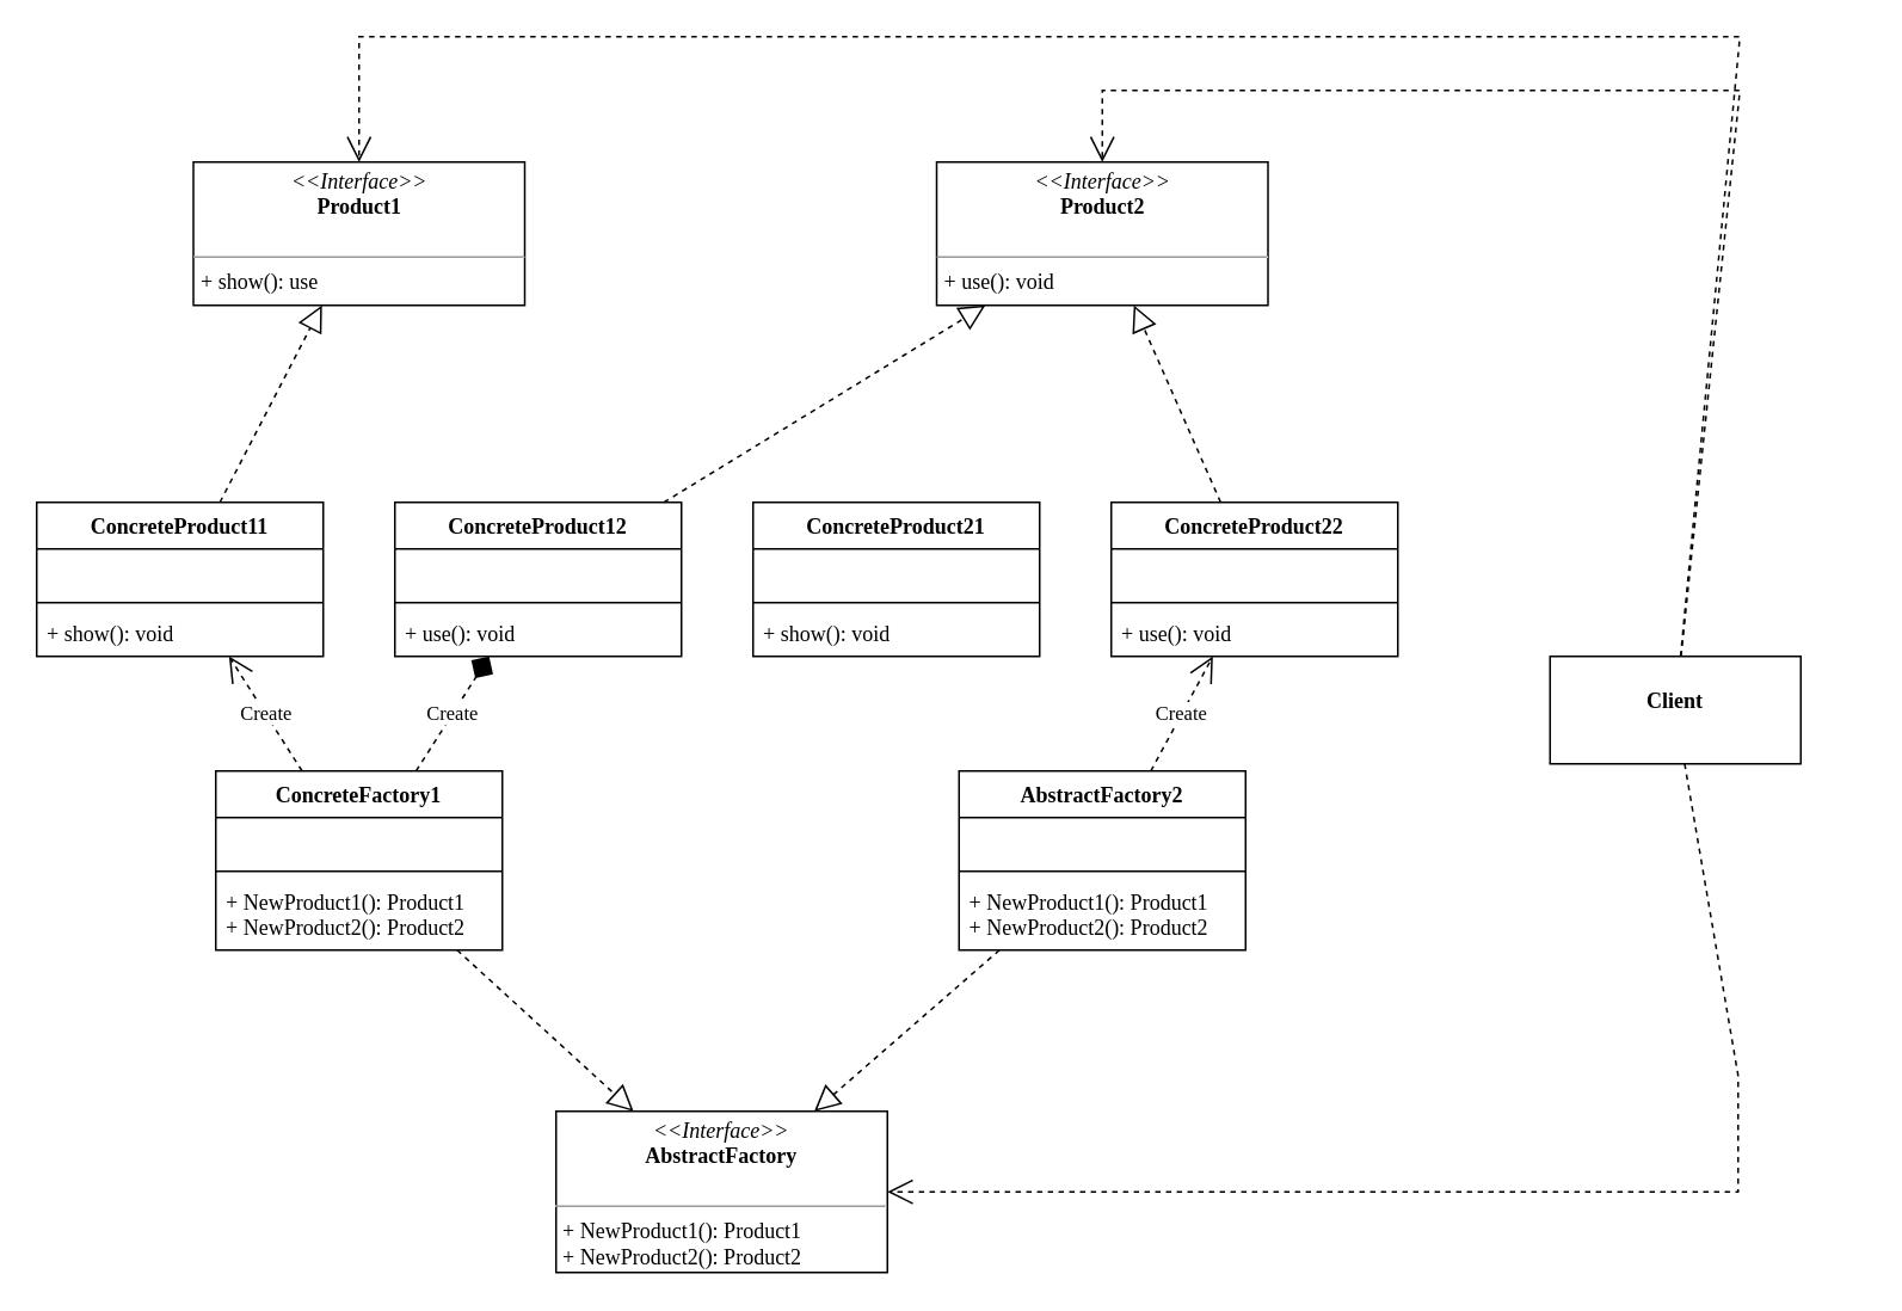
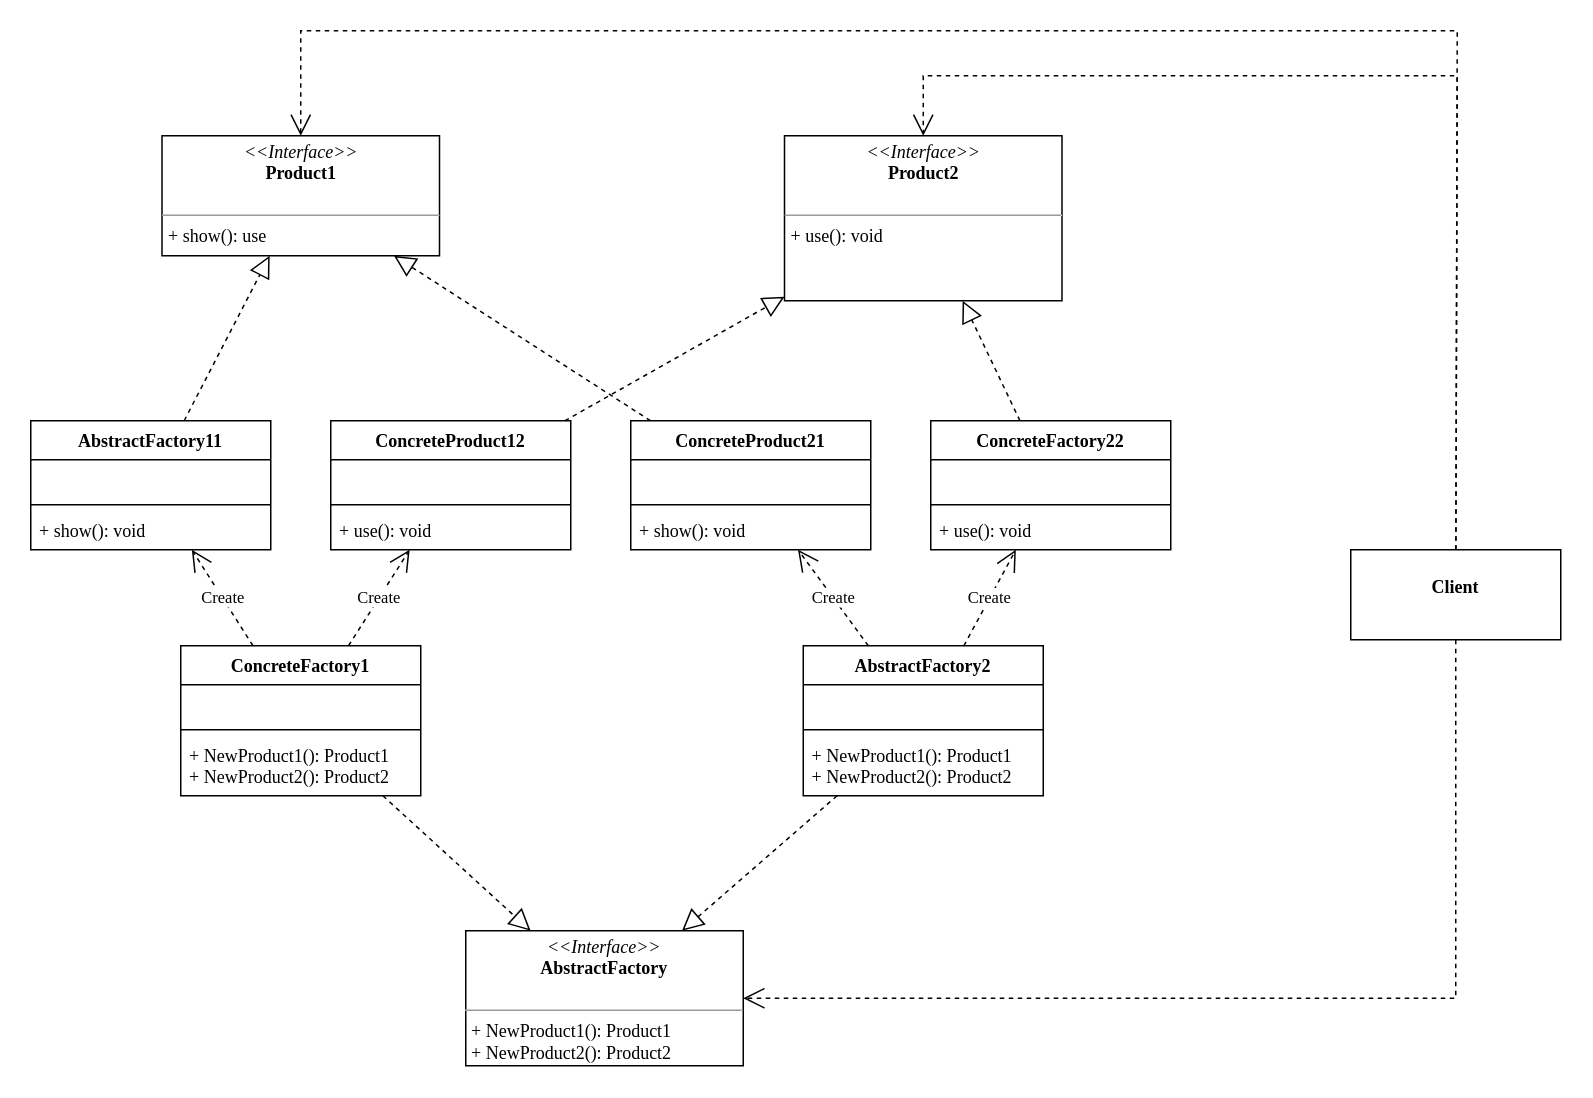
  <mxCell id="0" />
  <mxCell id="1" parent="0" />
  <mxCell id="2" value="Create" style="endArrow=open;endSize=12;dashed=1;html=1;fontFamily=Times New Roman;" parent="1" source="34" target="15" edge="1"><mxGeometry width="160" relative="1" as="geometry"><mxPoint x="-30" y="308.5" as="sourcePoint" /><mxPoint x="130" y="308.5" as="targetPoint" /></mxGeometry></mxCell>
- <mxCell id="3" value="&lt;p style=&quot;margin: 0px ; margin-top: 4px ; text-align: center&quot;&gt;&lt;br&gt;&lt;b&gt;Client&lt;/b&gt;&lt;/p&gt;" style="verticalAlign=top;align=left;overflow=fill;fontSize=12;fontFamily=Times New Roman;html=1;" parent="1" vertex="1"><mxGeometry x="865" y="366" width="140" height="60" as="geometry" /></mxCell>
+ <mxCell id="3" value="&lt;p style=&quot;margin: 0px ; margin-top: 4px ; text-align: center&quot;&gt;&lt;br&gt;&lt;b&gt;Client&lt;/b&gt;&lt;/p&gt;" style="verticalAlign=top;align=left;overflow=fill;fontSize=12;fontFamily=Times New Roman;html=1;" parent="1" vertex="1"><mxGeometry x="900" y="366" width="140" height="60" as="geometry" /></mxCell>
  <mxCell id="4" value="" style="endArrow=open;endSize=12;dashed=1;html=1;fontFamily=Times New Roman;jumpStyle=none;rounded=0;entryX=0.5;entryY=0;entryDx=0;entryDy=0;" parent="1" source="3" target="5" edge="1"><mxGeometry width="160" relative="1" as="geometry"><mxPoint x="810" y="349" as="sourcePoint" /><mxPoint x="440" y="176" as="targetPoint" /><Array as="points"><mxPoint x="971" y="50" /><mxPoint x="615" y="50" /></Array></mxGeometry></mxCell>
- <mxCell id="5" value="&lt;p style=&quot;margin: 0px ; margin-top: 4px ; text-align: center&quot;&gt;&lt;i&gt;&amp;lt;&amp;lt;Interface&amp;gt;&amp;gt;&lt;/i&gt;&lt;br&gt;&lt;b&gt;Product2&lt;/b&gt;&lt;/p&gt;&lt;p style=&quot;margin: 0px ; margin-left: 4px&quot;&gt;&lt;br&gt;&lt;/p&gt;&lt;hr size=&quot;1&quot;&gt;&lt;p style=&quot;margin: 0px ; margin-left: 4px&quot;&gt;+ use(): void&lt;br&gt;&lt;/p&gt;" style="verticalAlign=top;align=left;overflow=fill;fontSize=12;fontFamily=Times New Roman;html=1;" parent="1" vertex="1"><mxGeometry x="522.5" y="90" width="185" height="80" as="geometry" /></mxCell>
+ <mxCell id="5" value="&lt;p style=&quot;margin: 0px ; margin-top: 4px ; text-align: center&quot;&gt;&lt;i&gt;&amp;lt;&amp;lt;Interface&amp;gt;&amp;gt;&lt;/i&gt;&lt;br&gt;&lt;b&gt;Product2&lt;/b&gt;&lt;/p&gt;&lt;p style=&quot;margin: 0px ; margin-left: 4px&quot;&gt;&lt;br&gt;&lt;/p&gt;&lt;hr size=&quot;1&quot;&gt;&lt;p style=&quot;margin: 0px ; margin-left: 4px&quot;&gt;+ use(): void&lt;br&gt;&lt;/p&gt;" style="verticalAlign=top;align=left;overflow=fill;fontSize=12;fontFamily=Times New Roman;html=1;" parent="1" vertex="1"><mxGeometry x="522.5" y="90" width="185" height="110" as="geometry" /></mxCell>
  <mxCell id="6" style="edgeStyle=orthogonalEdgeStyle;rounded=0;orthogonalLoop=1;jettySize=auto;html=1;exitX=0.5;exitY=1;exitDx=0;exitDy=0;" parent="1" source="5" target="5" edge="1"><mxGeometry relative="1" as="geometry" /></mxCell>
+ <mxCell id="7" value="Create" style="endArrow=open;endSize=12;dashed=1;html=1;fontFamily=Times New Roman;" parent="1" source="39" target="27" edge="1"><mxGeometry width="160" relative="1" as="geometry"><mxPoint x="330" y="308.5" as="sourcePoint" /><mxPoint x="530" y="356" as="targetPoint" /></mxGeometry></mxCell>
  <mxCell id="8" value="&lt;p style=&quot;margin: 0px ; margin-top: 4px ; text-align: center&quot;&gt;&lt;i&gt;&amp;lt;&amp;lt;Interface&amp;gt;&amp;gt;&lt;/i&gt;&lt;br&gt;&lt;b&gt;AbstractFactory&lt;/b&gt;&lt;/p&gt;&lt;p style=&quot;margin: 0px ; margin-left: 4px&quot;&gt;&lt;br&gt;&lt;/p&gt;&lt;hr size=&quot;1&quot;&gt;&lt;p style=&quot;margin: 0px ; margin-left: 4px&quot;&gt;+ NewProduct1(): Product1&lt;br&gt;&lt;/p&gt;&lt;p style=&quot;margin: 0px ; margin-left: 4px&quot;&gt;+ NewProduct2(): Product2&lt;/p&gt;" style="verticalAlign=top;align=left;overflow=fill;fontSize=12;fontFamily=Times New Roman;html=1;" parent="1" vertex="1"><mxGeometry x="310" y="620" width="185" height="90" as="geometry" /></mxCell>
  <mxCell id="9" value="" style="endArrow=block;dashed=1;endFill=0;endSize=12;html=1;fontFamily=Times New Roman;" parent="1" source="34" target="8" edge="1"><mxGeometry width="160" relative="1" as="geometry"><mxPoint x="100" y="560" as="sourcePoint" /><mxPoint x="260" y="560" as="targetPoint" /></mxGeometry></mxCell>
  <mxCell id="10" value="" style="endArrow=block;dashed=1;endFill=0;endSize=12;html=1;fontFamily=Times New Roman;" parent="1" source="39" target="8" edge="1"><mxGeometry width="160" relative="1" as="geometry"><mxPoint x="510" y="600" as="sourcePoint" /><mxPoint x="670" y="600" as="targetPoint" /></mxGeometry></mxCell>
  <mxCell id="11" value="" style="endArrow=open;endSize=12;dashed=1;html=1;fontFamily=Times New Roman;jumpStyle=none;rounded=0;" parent="1" source="3" target="8" edge="1"><mxGeometry width="160" relative="1" as="geometry"><mxPoint x="809.738" y="380" as="sourcePoint" /><mxPoint x="452.5" y="180.206" as="targetPoint" /><Array as="points"><mxPoint x="970" y="600" /><mxPoint x="970" y="665" /></Array></mxGeometry></mxCell>
  <mxCell id="12" value="&lt;p style=&quot;margin: 0px ; margin-top: 4px ; text-align: center&quot;&gt;&lt;i&gt;&amp;lt;&amp;lt;Interface&amp;gt;&amp;gt;&lt;/i&gt;&lt;br&gt;&lt;b&gt;Product1&lt;/b&gt;&lt;/p&gt;&lt;p style=&quot;margin: 0px ; margin-left: 4px&quot;&gt;&lt;br&gt;&lt;/p&gt;&lt;hr size=&quot;1&quot;&gt;&lt;p style=&quot;margin: 0px ; margin-left: 4px&quot;&gt;+ show(): use&lt;br&gt;&lt;/p&gt;" style="verticalAlign=top;align=left;overflow=fill;fontSize=12;fontFamily=Times New Roman;html=1;" parent="1" vertex="1"><mxGeometry x="107.5" y="90" width="185" height="80" as="geometry" /></mxCell>
  <mxCell id="13" value="" style="endArrow=block;dashed=1;endFill=0;endSize=12;html=1;fontFamily=Times New Roman;" parent="1" source="15" target="12" edge="1"><mxGeometry width="160" relative="1" as="geometry"><mxPoint x="260" y="281.018" as="sourcePoint" /><mxPoint x="376.276" y="220" as="targetPoint" /></mxGeometry></mxCell>
- <mxCell id="15" value="ConcreteProduct11" style="swimlane;fontStyle=1;align=center;verticalAlign=top;childLayout=stackLayout;horizontal=1;startSize=26;horizontalStack=0;resizeParent=1;resizeParentMax=0;resizeLast=0;collapsible=1;marginBottom=0;fontFamily=Times New Roman;" parent="1" vertex="1"><mxGeometry x="20" y="280" width="160" height="86" as="geometry" /></mxCell>
+ <mxCell id="14" value="" style="endArrow=block;dashed=1;endFill=0;endSize=12;html=1;fontFamily=Times New Roman;" parent="1" source="27" target="12" edge="1"><mxGeometry width="160" relative="1" as="geometry"><mxPoint x="270" y="291.018" as="sourcePoint" /><mxPoint x="386.276" y="230" as="targetPoint" /></mxGeometry></mxCell>
+ <mxCell id="15" value="AbstractFactory11" style="swimlane;fontStyle=1;align=center;verticalAlign=top;childLayout=stackLayout;horizontal=1;startSize=26;horizontalStack=0;resizeParent=1;resizeParentMax=0;resizeLast=0;collapsible=1;marginBottom=0;fontFamily=Times New Roman;" parent="1" vertex="1"><mxGeometry x="20" y="280" width="160" height="86" as="geometry" /></mxCell>
  <mxCell id="16" value=" " style="text;strokeColor=none;fillColor=none;align=left;verticalAlign=top;spacingLeft=4;spacingRight=4;overflow=hidden;rotatable=0;points=[[0,0.5],[1,0.5]];portConstraint=eastwest;fontFamily=Times New Roman;" parent="15" vertex="1"><mxGeometry y="26" width="160" height="26" as="geometry" /></mxCell>
  <mxCell id="17" value="" style="line;strokeWidth=1;fillColor=none;align=left;verticalAlign=middle;spacingTop=-1;spacingLeft=3;spacingRight=3;rotatable=0;labelPosition=right;points=[];portConstraint=eastwest;fontFamily=Times New Roman;" parent="15" vertex="1"><mxGeometry y="52" width="160" height="8" as="geometry" /></mxCell>
  <mxCell id="18" value="+ show(): void" style="text;strokeColor=none;fillColor=none;align=left;verticalAlign=top;spacingLeft=4;spacingRight=4;overflow=hidden;rotatable=0;points=[[0,0.5],[1,0.5]];portConstraint=eastwest;fontFamily=Times New Roman;" parent="15" vertex="1"><mxGeometry y="60" width="160" height="26" as="geometry" /></mxCell>
  <mxCell id="19" value="ConcreteProduct12" style="swimlane;fontStyle=1;align=center;verticalAlign=top;childLayout=stackLayout;horizontal=1;startSize=26;horizontalStack=0;resizeParent=1;resizeParentMax=0;resizeLast=0;collapsible=1;marginBottom=0;fontFamily=Times New Roman;" parent="1" vertex="1"><mxGeometry x="220" y="280" width="160" height="86" as="geometry" /></mxCell>
  <mxCell id="20" value=" " style="text;strokeColor=none;fillColor=none;align=left;verticalAlign=top;spacingLeft=4;spacingRight=4;overflow=hidden;rotatable=0;points=[[0,0.5],[1,0.5]];portConstraint=eastwest;fontFamily=Times New Roman;" parent="19" vertex="1"><mxGeometry y="26" width="160" height="26" as="geometry" /></mxCell>
  <mxCell id="21" value="" style="line;strokeWidth=1;fillColor=none;align=left;verticalAlign=middle;spacingTop=-1;spacingLeft=3;spacingRight=3;rotatable=0;labelPosition=right;points=[];portConstraint=eastwest;fontFamily=Times New Roman;" parent="19" vertex="1"><mxGeometry y="52" width="160" height="8" as="geometry" /></mxCell>
  <mxCell id="22" value="+ use(): void" style="text;strokeColor=none;fillColor=none;align=left;verticalAlign=top;spacingLeft=4;spacingRight=4;overflow=hidden;rotatable=0;points=[[0,0.5],[1,0.5]];portConstraint=eastwest;fontFamily=Times New Roman;" parent="19" vertex="1"><mxGeometry y="60" width="160" height="26" as="geometry" /></mxCell>
- <mxCell id="23" value="ConcreteProduct22" style="swimlane;fontStyle=1;align=center;verticalAlign=top;childLayout=stackLayout;horizontal=1;startSize=26;horizontalStack=0;resizeParent=1;resizeParentMax=0;resizeLast=0;collapsible=1;marginBottom=0;fontFamily=Times New Roman;" parent="1" vertex="1"><mxGeometry x="620" y="280" width="160" height="86" as="geometry" /></mxCell>
+ <mxCell id="23" value="ConcreteFactory22" style="swimlane;fontStyle=1;align=center;verticalAlign=top;childLayout=stackLayout;horizontal=1;startSize=26;horizontalStack=0;resizeParent=1;resizeParentMax=0;resizeLast=0;collapsible=1;marginBottom=0;fontFamily=Times New Roman;" parent="1" vertex="1"><mxGeometry x="620" y="280" width="160" height="86" as="geometry" /></mxCell>
  <mxCell id="24" value=" " style="text;strokeColor=none;fillColor=none;align=left;verticalAlign=top;spacingLeft=4;spacingRight=4;overflow=hidden;rotatable=0;points=[[0,0.5],[1,0.5]];portConstraint=eastwest;fontFamily=Times New Roman;" parent="23" vertex="1"><mxGeometry y="26" width="160" height="26" as="geometry" /></mxCell>
  <mxCell id="25" value="" style="line;strokeWidth=1;fillColor=none;align=left;verticalAlign=middle;spacingTop=-1;spacingLeft=3;spacingRight=3;rotatable=0;labelPosition=right;points=[];portConstraint=eastwest;fontFamily=Times New Roman;" parent="23" vertex="1"><mxGeometry y="52" width="160" height="8" as="geometry" /></mxCell>
  <mxCell id="26" value="+ use(): void" style="text;strokeColor=none;fillColor=none;align=left;verticalAlign=top;spacingLeft=4;spacingRight=4;overflow=hidden;rotatable=0;points=[[0,0.5],[1,0.5]];portConstraint=eastwest;fontFamily=Times New Roman;" parent="23" vertex="1"><mxGeometry y="60" width="160" height="26" as="geometry" /></mxCell>
  <mxCell id="27" value="ConcreteProduct21" style="swimlane;fontStyle=1;align=center;verticalAlign=top;childLayout=stackLayout;horizontal=1;startSize=26;horizontalStack=0;resizeParent=1;resizeParentMax=0;resizeLast=0;collapsible=1;marginBottom=0;fontFamily=Times New Roman;" parent="1" vertex="1"><mxGeometry x="420" y="280" width="160" height="86" as="geometry" /></mxCell>
  <mxCell id="28" value=" " style="text;strokeColor=none;fillColor=none;align=left;verticalAlign=top;spacingLeft=4;spacingRight=4;overflow=hidden;rotatable=0;points=[[0,0.5],[1,0.5]];portConstraint=eastwest;fontFamily=Times New Roman;" parent="27" vertex="1"><mxGeometry y="26" width="160" height="26" as="geometry" /></mxCell>
  <mxCell id="29" value="" style="line;strokeWidth=1;fillColor=none;align=left;verticalAlign=middle;spacingTop=-1;spacingLeft=3;spacingRight=3;rotatable=0;labelPosition=right;points=[];portConstraint=eastwest;fontFamily=Times New Roman;" parent="27" vertex="1"><mxGeometry y="52" width="160" height="8" as="geometry" /></mxCell>
  <mxCell id="30" value="+ show(): void" style="text;strokeColor=none;fillColor=none;align=left;verticalAlign=top;spacingLeft=4;spacingRight=4;overflow=hidden;rotatable=0;points=[[0,0.5],[1,0.5]];portConstraint=eastwest;fontFamily=Times New Roman;" parent="27" vertex="1"><mxGeometry y="60" width="160" height="26" as="geometry" /></mxCell>
  <mxCell id="31" value="" style="endArrow=block;dashed=1;endFill=0;endSize=12;html=1;fontFamily=Times New Roman;" parent="1" source="19" target="5" edge="1"><mxGeometry width="160" relative="1" as="geometry"><mxPoint x="141.618" y="290" as="sourcePoint" /><mxPoint x="193.088" y="220" as="targetPoint" /></mxGeometry></mxCell>
- <mxCell id="32" value="Create" style="endArrow=diamond;endSize=12;dashed=1;html=1;fontFamily=Times New Roman;" parent="1" source="34" target="19" edge="1"><mxGeometry width="160" relative="1" as="geometry"><mxPoint x="159.933" y="440" as="sourcePoint" /><mxPoint x="130.067" y="376" as="targetPoint" /></mxGeometry></mxCell>
+ <mxCell id="32" value="Create" style="endArrow=open;endSize=12;dashed=1;html=1;fontFamily=Times New Roman;" parent="1" source="34" target="19" edge="1"><mxGeometry width="160" relative="1" as="geometry"><mxPoint x="159.933" y="440" as="sourcePoint" /><mxPoint x="130.067" y="376" as="targetPoint" /></mxGeometry></mxCell>
  <mxCell id="33" value="Create" style="endArrow=open;endSize=12;dashed=1;html=1;fontFamily=Times New Roman;" parent="1" source="39" target="23" edge="1"><mxGeometry width="160" relative="1" as="geometry"><mxPoint x="531.4" y="440" as="sourcePoint" /><mxPoint x="518.6" y="376" as="targetPoint" /></mxGeometry></mxCell>
  <mxCell id="34" value="ConcreteFactory1" style="swimlane;fontStyle=1;align=center;verticalAlign=top;childLayout=stackLayout;horizontal=1;startSize=26;horizontalStack=0;resizeParent=1;resizeParentMax=0;resizeLast=0;collapsible=1;marginBottom=0;fontFamily=Times New Roman;" parent="1" vertex="1"><mxGeometry x="120" y="430" width="160" height="100" as="geometry" /></mxCell>
  <mxCell id="35" value=" " style="text;strokeColor=none;fillColor=none;align=left;verticalAlign=top;spacingLeft=4;spacingRight=4;overflow=hidden;rotatable=0;points=[[0,0.5],[1,0.5]];portConstraint=eastwest;fontFamily=Times New Roman;" parent="34" vertex="1"><mxGeometry y="26" width="160" height="26" as="geometry" /></mxCell>
  <mxCell id="36" value="" style="line;strokeWidth=1;fillColor=none;align=left;verticalAlign=middle;spacingTop=-1;spacingLeft=3;spacingRight=3;rotatable=0;labelPosition=right;points=[];portConstraint=eastwest;fontFamily=Times New Roman;" parent="34" vertex="1"><mxGeometry y="52" width="160" height="8" as="geometry" /></mxCell>
  <mxCell id="37" value="+ NewProduct1(): Product1&#10;+ NewProduct2(): Product2" style="text;strokeColor=none;fillColor=none;align=left;verticalAlign=top;spacingLeft=4;spacingRight=4;overflow=hidden;rotatable=0;points=[[0,0.5],[1,0.5]];portConstraint=eastwest;fontFamily=Times New Roman;" parent="34" vertex="1"><mxGeometry y="60" width="160" height="40" as="geometry" /></mxCell>
  <mxCell id="38" value="" style="endArrow=block;dashed=1;endFill=0;endSize=12;html=1;fontFamily=Times New Roman;" parent="1" source="23" target="5" edge="1"><mxGeometry width="160" relative="1" as="geometry"><mxPoint x="900.981" y="300" as="sourcePoint" /><mxPoint x="729.996" y="190" as="targetPoint" /></mxGeometry></mxCell>
  <mxCell id="39" value="AbstractFactory2" style="swimlane;fontStyle=1;align=center;verticalAlign=top;childLayout=stackLayout;horizontal=1;startSize=26;horizontalStack=0;resizeParent=1;resizeParentMax=0;resizeLast=0;collapsible=1;marginBottom=0;fontFamily=Times New Roman;" parent="1" vertex="1"><mxGeometry x="535" y="430" width="160" height="100" as="geometry" /></mxCell>
  <mxCell id="40" value=" " style="text;strokeColor=none;fillColor=none;align=left;verticalAlign=top;spacingLeft=4;spacingRight=4;overflow=hidden;rotatable=0;points=[[0,0.5],[1,0.5]];portConstraint=eastwest;fontFamily=Times New Roman;" parent="39" vertex="1"><mxGeometry y="26" width="160" height="26" as="geometry" /></mxCell>
  <mxCell id="41" value="" style="line;strokeWidth=1;fillColor=none;align=left;verticalAlign=middle;spacingTop=-1;spacingLeft=3;spacingRight=3;rotatable=0;labelPosition=right;points=[];portConstraint=eastwest;fontFamily=Times New Roman;" parent="39" vertex="1"><mxGeometry y="52" width="160" height="8" as="geometry" /></mxCell>
  <mxCell id="42" value="+ NewProduct1(): Product1&#10;+ NewProduct2(): Product2" style="text;strokeColor=none;fillColor=none;align=left;verticalAlign=top;spacingLeft=4;spacingRight=4;overflow=hidden;rotatable=0;points=[[0,0.5],[1,0.5]];portConstraint=eastwest;fontFamily=Times New Roman;" parent="39" vertex="1"><mxGeometry y="60" width="160" height="40" as="geometry" /></mxCell>
  <mxCell id="43" value="" style="endArrow=open;endSize=12;dashed=1;html=1;fontFamily=Times New Roman;jumpStyle=none;rounded=0;" edge="1" parent="1" source="3" target="12"><mxGeometry width="160" relative="1" as="geometry"><mxPoint x="980.113" y="376" as="sourcePoint" /><mxPoint x="717.5" y="140" as="targetPoint" /><Array as="points"><mxPoint x="971" y="20" /><mxPoint x="200" y="20" /></Array></mxGeometry></mxCell>
